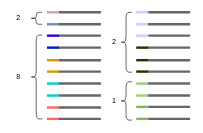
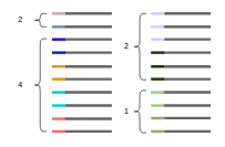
  <mxCell id="0" />
  <mxCell id="1" parent="0" />
  <mxCell id="2" value="" style="endArrow=none;html=1;rounded=0;strokeWidth=4;strokeColor=#666666;" parent="1" edge="1"><mxGeometry width="50" height="50" relative="1" as="geometry"><mxPoint x="98" y="20" as="sourcePoint" /><mxPoint x="168" y="20" as="targetPoint" /></mxGeometry></mxCell>
  <mxCell id="3" value="" style="endArrow=none;html=1;rounded=0;strokeWidth=4;strokeColor=#666666;" parent="1" edge="1"><mxGeometry width="50" height="50" relative="1" as="geometry"><mxPoint x="97" y="40" as="sourcePoint" /><mxPoint x="168" y="40" as="targetPoint" /></mxGeometry></mxCell>
  <mxCell id="4" value="" style="endArrow=none;html=1;rounded=0;strokeWidth=4;strokeColor=#666666;" parent="1" edge="1"><mxGeometry width="50" height="50" relative="1" as="geometry"><mxPoint x="98" y="100" as="sourcePoint" /><mxPoint x="168" y="100" as="targetPoint" /></mxGeometry></mxCell>
  <mxCell id="5" value="" style="endArrow=none;html=1;rounded=0;strokeWidth=4;strokeColor=#666666;" parent="1" edge="1"><mxGeometry width="50" height="50" relative="1" as="geometry"><mxPoint x="97" y="119" as="sourcePoint" /><mxPoint x="168" y="119" as="targetPoint" /></mxGeometry></mxCell>
  <mxCell id="6" value="" style="endArrow=none;html=1;rounded=0;strokeWidth=4;strokeColor=#666666;" parent="1" edge="1"><mxGeometry width="50" height="50" relative="1" as="geometry"><mxPoint x="97" y="139" as="sourcePoint" /><mxPoint x="168" y="139" as="targetPoint" /></mxGeometry></mxCell>
  <mxCell id="7" value="" style="endArrow=none;html=1;rounded=0;strokeWidth=4;strokeColor=#666666;" parent="1" edge="1"><mxGeometry width="50" height="50" relative="1" as="geometry"><mxPoint x="247" y="178" as="sourcePoint" /><mxPoint x="317" y="178" as="targetPoint" /></mxGeometry></mxCell>
  <mxCell id="8" value="" style="endArrow=none;html=1;rounded=0;strokeWidth=4;strokeColor=#CDA2BE;" parent="1" edge="1"><mxGeometry width="50" height="50" relative="1" as="geometry"><mxPoint x="78" y="20" as="sourcePoint" /><mxPoint x="98" y="20" as="targetPoint" /></mxGeometry></mxCell>
  <mxCell id="9" value="" style="endArrow=none;html=1;rounded=0;strokeWidth=4;strokeColor=#6c8ebf;fillColor=#dae8fc;" parent="1" edge="1"><mxGeometry width="50" height="50" relative="1" as="geometry"><mxPoint x="78" y="40" as="sourcePoint" /><mxPoint x="98" y="40" as="targetPoint" /></mxGeometry></mxCell>
  <mxCell id="10" value="" style="endArrow=none;html=1;rounded=0;strokeWidth=4;strokeColor=#d79b00;fillColor=#ffe6cc;" parent="1" edge="1"><mxGeometry width="50" height="50" relative="1" as="geometry"><mxPoint x="78" y="100" as="sourcePoint" /><mxPoint x="98" y="100" as="targetPoint" /></mxGeometry></mxCell>
  <mxCell id="11" value="" style="endArrow=none;html=1;rounded=0;strokeWidth=4;strokeColor=#d79b00;fillColor=#ffe6cc;" parent="1" edge="1"><mxGeometry width="50" height="50" relative="1" as="geometry"><mxPoint x="78" y="119" as="sourcePoint" /><mxPoint x="98" y="119" as="targetPoint" /></mxGeometry></mxCell>
  <mxCell id="12" value="" style="endArrow=none;html=1;rounded=0;strokeWidth=4;strokeColor=#00CCCC;fillColor=#fa6800;" parent="1" edge="1"><mxGeometry width="50" height="50" relative="1" as="geometry"><mxPoint x="78" y="139" as="sourcePoint" /><mxPoint x="98" y="139" as="targetPoint" /></mxGeometry></mxCell>
  <mxCell id="13" value="" style="endArrow=none;html=1;rounded=0;strokeWidth=4;strokeColor=#82b366;fillColor=#d5e8d4;" parent="1" edge="1"><mxGeometry width="50" height="50" relative="1" as="geometry"><mxPoint x="227" y="178" as="sourcePoint" /><mxPoint x="247" y="178" as="targetPoint" /></mxGeometry></mxCell>
  <mxCell id="14" value="" style="endArrow=none;html=1;rounded=0;strokeWidth=4;strokeColor=#666666;" parent="1" edge="1"><mxGeometry width="50" height="50" relative="1" as="geometry"><mxPoint x="98" y="59" as="sourcePoint" /><mxPoint x="168" y="59" as="targetPoint" /></mxGeometry></mxCell>
  <mxCell id="15" value="" style="endArrow=none;html=1;rounded=0;strokeWidth=4;strokeColor=#666666;" parent="1" edge="1"><mxGeometry width="50" height="50" relative="1" as="geometry"><mxPoint x="97" y="79" as="sourcePoint" /><mxPoint x="168" y="79" as="targetPoint" /></mxGeometry></mxCell>
  <mxCell id="16" value="" style="endArrow=none;html=1;rounded=0;strokeWidth=4;strokeColor=#3700CC;fillColor=#6a00ff;" parent="1" edge="1"><mxGeometry width="50" height="50" relative="1" as="geometry"><mxPoint x="78" y="59" as="sourcePoint" /><mxPoint x="98" y="59" as="targetPoint" /></mxGeometry></mxCell>
  <mxCell id="17" value="" style="endArrow=none;html=1;rounded=0;strokeWidth=4;strokeColor=#001DBC;fillColor=#0050ef;" parent="1" edge="1"><mxGeometry width="50" height="50" relative="1" as="geometry"><mxPoint x="78" y="79" as="sourcePoint" /><mxPoint x="98" y="79" as="targetPoint" /></mxGeometry></mxCell>
  <mxCell id="18" value="" style="endArrow=none;html=1;rounded=0;strokeWidth=4;strokeColor=#666666;" parent="1" edge="1"><mxGeometry width="50" height="50" relative="1" as="geometry"><mxPoint x="98" y="159" as="sourcePoint" /><mxPoint x="168" y="159" as="targetPoint" /></mxGeometry></mxCell>
  <mxCell id="19" value="" style="endArrow=none;html=1;rounded=0;strokeWidth=4;strokeColor=#666666;" parent="1" edge="1"><mxGeometry width="50" height="50" relative="1" as="geometry"><mxPoint x="97" y="179" as="sourcePoint" /><mxPoint x="168" y="179" as="targetPoint" /></mxGeometry></mxCell>
  <mxCell id="20" value="" style="endArrow=none;html=1;rounded=0;strokeWidth=4;strokeColor=#666666;" parent="1" edge="1"><mxGeometry width="50" height="50" relative="1" as="geometry"><mxPoint x="97" y="198" as="sourcePoint" /><mxPoint x="168" y="198" as="targetPoint" /></mxGeometry></mxCell>
  <mxCell id="21" value="" style="endArrow=none;html=1;rounded=0;strokeWidth=4;strokeColor=#00CCCC;fillColor=#fad9d5;" parent="1" edge="1"><mxGeometry width="50" height="50" relative="1" as="geometry"><mxPoint x="78" y="159" as="sourcePoint" /><mxPoint x="98" y="159" as="targetPoint" /></mxGeometry></mxCell>
  <mxCell id="22" value="" style="endArrow=none;html=1;rounded=0;strokeWidth=4;strokeColor=#FF6666;fillColor=#ffe6cc;" parent="1" edge="1"><mxGeometry width="50" height="50" relative="1" as="geometry"><mxPoint x="78" y="179" as="sourcePoint" /><mxPoint x="98" y="179" as="targetPoint" /></mxGeometry></mxCell>
  <mxCell id="23" value="" style="endArrow=none;html=1;rounded=0;strokeWidth=4;strokeColor=#FF6666;fillColor=#ffe6cc;" parent="1" edge="1"><mxGeometry width="50" height="50" relative="1" as="geometry"><mxPoint x="78" y="198" as="sourcePoint" /><mxPoint x="98" y="198" as="targetPoint" /></mxGeometry></mxCell>
  <mxCell id="24" value="" style="endArrow=none;html=1;rounded=0;strokeWidth=4;strokeColor=#666666;" parent="1" edge="1"><mxGeometry width="50" height="50" relative="1" as="geometry"><mxPoint x="247" y="198" as="sourcePoint" /><mxPoint x="317" y="198" as="targetPoint" /></mxGeometry></mxCell>
  <mxCell id="25" value="" style="endArrow=none;html=1;rounded=0;strokeWidth=4;strokeColor=#82b366;fillColor=#d5e8d4;" parent="1" edge="1"><mxGeometry width="50" height="50" relative="1" as="geometry"><mxPoint x="227" y="198" as="sourcePoint" /><mxPoint x="247" y="198" as="targetPoint" /></mxGeometry></mxCell>
  <mxCell id="26" value="" style="endArrow=none;html=1;rounded=0;strokeWidth=4;strokeColor=#666666;" parent="1" edge="1"><mxGeometry width="50" height="50" relative="1" as="geometry"><mxPoint x="246" y="139" as="sourcePoint" /><mxPoint x="317" y="139" as="targetPoint" /></mxGeometry></mxCell>
  <mxCell id="27" value="" style="endArrow=none;html=1;rounded=0;strokeWidth=4;strokeColor=#666666;" parent="1" edge="1"><mxGeometry width="50" height="50" relative="1" as="geometry"><mxPoint x="246" y="159" as="sourcePoint" /><mxPoint x="317" y="159" as="targetPoint" /></mxGeometry></mxCell>
  <mxCell id="28" value="" style="endArrow=none;html=1;rounded=0;strokeWidth=4;strokeColor=#97D077;fillColor=#ffe6cc;" parent="1" edge="1"><mxGeometry width="50" height="50" relative="1" as="geometry"><mxPoint x="227" y="139" as="sourcePoint" /><mxPoint x="247" y="139" as="targetPoint" /></mxGeometry></mxCell>
  <mxCell id="29" value="" style="endArrow=none;html=1;rounded=0;strokeWidth=4;strokeColor=#97D077;fillColor=#ffe6cc;" parent="1" edge="1"><mxGeometry width="50" height="50" relative="1" as="geometry"><mxPoint x="227" y="159" as="sourcePoint" /><mxPoint x="247" y="159" as="targetPoint" /></mxGeometry></mxCell>
  <mxCell id="30" value="" style="endArrow=none;html=1;rounded=0;strokeWidth=4;strokeColor=#666666;" edge="1" parent="1"><mxGeometry width="50" height="50" relative="1" as="geometry"><mxPoint x="247" y="20" as="sourcePoint" /><mxPoint x="317" y="20" as="targetPoint" /></mxGeometry></mxCell>
  <mxCell id="31" value="" style="endArrow=none;html=1;rounded=0;strokeWidth=4;strokeColor=#666666;" edge="1" parent="1"><mxGeometry width="50" height="50" relative="1" as="geometry"><mxPoint x="246" y="40" as="sourcePoint" /><mxPoint x="317" y="40" as="targetPoint" /></mxGeometry></mxCell>
  <mxCell id="32" value="" style="endArrow=none;html=1;rounded=0;strokeWidth=4;strokeColor=#666666;" edge="1" parent="1"><mxGeometry width="50" height="50" relative="1" as="geometry"><mxPoint x="247" y="100" as="sourcePoint" /><mxPoint x="317" y="100" as="targetPoint" /></mxGeometry></mxCell>
  <mxCell id="33" value="" style="endArrow=none;html=1;rounded=0;strokeWidth=4;strokeColor=#666666;" edge="1" parent="1"><mxGeometry width="50" height="50" relative="1" as="geometry"><mxPoint x="246" y="119" as="sourcePoint" /><mxPoint x="317" y="119" as="targetPoint" /></mxGeometry></mxCell>
  <mxCell id="34" value="" style="endArrow=none;html=1;rounded=0;strokeWidth=4;strokeColor=#CCCCFF;" edge="1" parent="1"><mxGeometry width="50" height="50" relative="1" as="geometry"><mxPoint x="227" y="20" as="sourcePoint" /><mxPoint x="247" y="20" as="targetPoint" /></mxGeometry></mxCell>
  <mxCell id="35" value="" style="endArrow=none;html=1;rounded=0;strokeWidth=4;strokeColor=#CCCCFF;fillColor=#dae8fc;" edge="1" parent="1"><mxGeometry width="50" height="50" relative="1" as="geometry"><mxPoint x="227" y="40" as="sourcePoint" /><mxPoint x="247" y="40" as="targetPoint" /></mxGeometry></mxCell>
  <mxCell id="36" value="" style="endArrow=none;html=1;rounded=0;strokeWidth=4;strokeColor=#1A3300;fillColor=#ffe6cc;" edge="1" parent="1"><mxGeometry width="50" height="50" relative="1" as="geometry"><mxPoint x="227" y="100" as="sourcePoint" /><mxPoint x="247" y="100" as="targetPoint" /></mxGeometry></mxCell>
  <mxCell id="37" value="" style="endArrow=none;html=1;rounded=0;strokeWidth=4;strokeColor=#1A3300;fillColor=#ffe6cc;" edge="1" parent="1"><mxGeometry width="50" height="50" relative="1" as="geometry"><mxPoint x="227" y="119" as="sourcePoint" /><mxPoint x="247" y="119" as="targetPoint" /></mxGeometry></mxCell>
  <mxCell id="38" value="" style="endArrow=none;html=1;rounded=0;strokeWidth=4;strokeColor=#666666;" edge="1" parent="1"><mxGeometry width="50" height="50" relative="1" as="geometry"><mxPoint x="247" y="59" as="sourcePoint" /><mxPoint x="317" y="59" as="targetPoint" /></mxGeometry></mxCell>
  <mxCell id="39" value="" style="endArrow=none;html=1;rounded=0;strokeWidth=4;strokeColor=#666666;" edge="1" parent="1"><mxGeometry width="50" height="50" relative="1" as="geometry"><mxPoint x="246" y="79" as="sourcePoint" /><mxPoint x="317" y="79" as="targetPoint" /></mxGeometry></mxCell>
  <mxCell id="40" value="" style="endArrow=none;html=1;rounded=0;strokeWidth=4;strokeColor=#CCCCFF;fillColor=#6a00ff;" edge="1" parent="1"><mxGeometry width="50" height="50" relative="1" as="geometry"><mxPoint x="227" y="59" as="sourcePoint" /><mxPoint x="247" y="59" as="targetPoint" /></mxGeometry></mxCell>
  <mxCell id="41" value="" style="endArrow=none;html=1;rounded=0;strokeWidth=4;strokeColor=#1A3300;fillColor=#0050ef;" edge="1" parent="1"><mxGeometry width="50" height="50" relative="1" as="geometry"><mxPoint x="227" y="79" as="sourcePoint" /><mxPoint x="247" y="79" as="targetPoint" /></mxGeometry></mxCell>
  <mxCell id="42" value="" style="shape=curlyBracket;whiteSpace=wrap;html=1;rounded=1;" vertex="1" parent="1"><mxGeometry x="200" y="20" width="20" height="100" as="geometry" /></mxCell>
  <mxCell id="43" value="" style="shape=curlyBracket;whiteSpace=wrap;html=1;rounded=1;" vertex="1" parent="1"><mxGeometry x="200" y="136" width="20" height="64" as="geometry" /></mxCell>
  <mxCell id="44" value="" style="shape=curlyBracket;whiteSpace=wrap;html=1;rounded=1;" vertex="1" parent="1"><mxGeometry x="50" y="20" width="20" height="20" as="geometry" /></mxCell>
  <mxCell id="45" value="" style="shape=curlyBracket;whiteSpace=wrap;html=1;rounded=1;" vertex="1" parent="1"><mxGeometry x="50" y="58" width="20" height="140" as="geometry" /></mxCell>
  <mxCell id="46" value="2" style="text;html=1;align=center;verticalAlign=middle;resizable=0;points=[];autosize=1;strokeColor=none;fillColor=none;" vertex="1" parent="1"><mxGeometry x="20" y="20" width="20" height="20" as="geometry" /></mxCell>
- <mxCell id="47" value="8" style="text;html=1;align=center;verticalAlign=middle;resizable=0;points=[];autosize=1;strokeColor=none;fillColor=none;" vertex="1" parent="1"><mxGeometry x="20" y="118" width="20" height="20" as="geometry" /></mxCell>
+ <mxCell id="47" value="4" style="text;html=1;align=center;verticalAlign=middle;resizable=0;points=[];autosize=1;strokeColor=none;fillColor=none;" vertex="1" parent="1"><mxGeometry x="20" y="118" width="20" height="20" as="geometry" /></mxCell>
  <mxCell id="48" value="2" style="text;html=1;align=center;verticalAlign=middle;resizable=0;points=[];autosize=1;strokeColor=none;fillColor=none;" vertex="1" parent="1"><mxGeometry x="180" y="60" width="20" height="20" as="geometry" /></mxCell>
  <mxCell id="49" value="1" style="text;html=1;align=center;verticalAlign=middle;resizable=0;points=[];autosize=1;strokeColor=none;fillColor=none;" vertex="1" parent="1"><mxGeometry x="180" y="158" width="20" height="20" as="geometry" /></mxCell>
